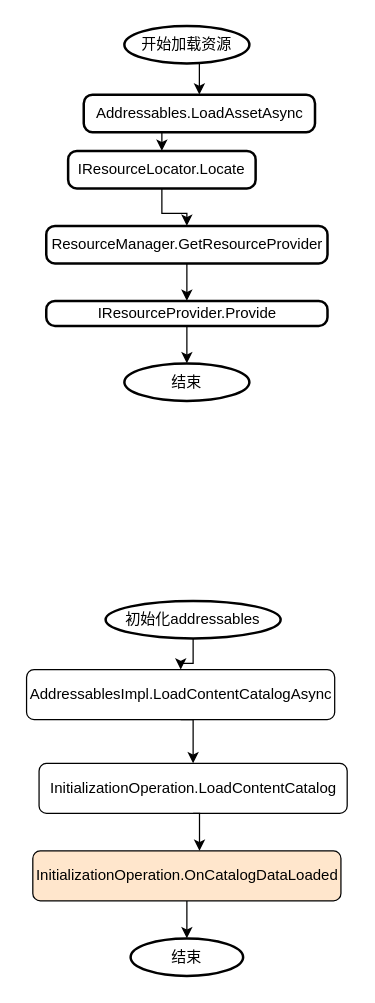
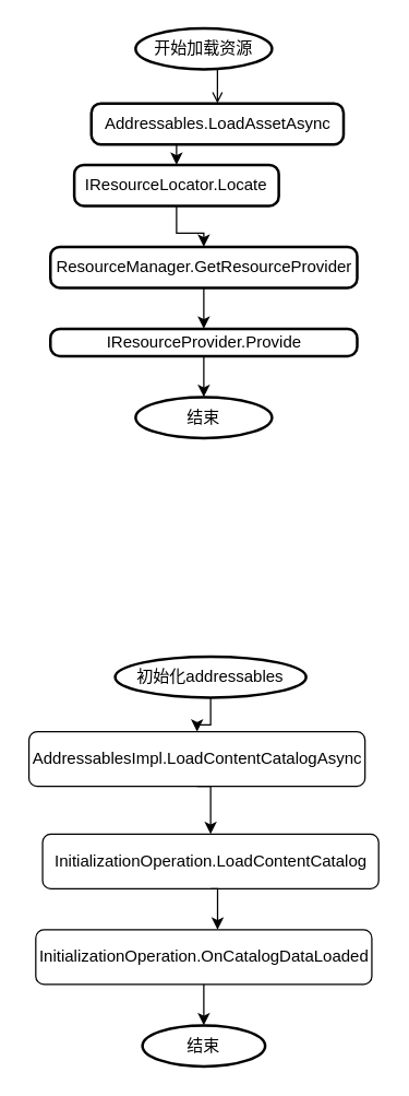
  <mxCell id="0" />
  <mxCell id="1" parent="0" />
- <mxCell id="2" style="edgeStyle=orthogonalEdgeStyle;rounded=0;orthogonalLoop=1;jettySize=auto;html=1;exitX=0.5;exitY=1;exitDx=0;exitDy=0;exitPerimeter=0;entryX=0.5;entryY=0;entryDx=0;entryDy=0;" parent="1" source="3" target="10" edge="1"><mxGeometry relative="1" as="geometry"><mxPoint x="149" y="120" as="targetPoint" /></mxGeometry></mxCell>
+ <mxCell id="2" style="edgeStyle=orthogonalEdgeStyle;rounded=0;orthogonalLoop=1;jettySize=auto;html=1;exitX=0.5;exitY=1;exitDx=0;exitDy=0;exitPerimeter=0;entryX=0.5;entryY=0;entryDx=0;entryDy=0;endArrow=open;" parent="1" source="3" target="10" edge="1"><mxGeometry relative="1" as="geometry"><mxPoint x="149" y="120" as="targetPoint" /></mxGeometry></mxCell>
  <mxCell id="3" value="开始加载资源" style="strokeWidth=2;html=1;shape=mxgraph.flowchart.start_1;whiteSpace=wrap;" parent="1" vertex="1"><mxGeometry x="99" y="20" width="100" height="30" as="geometry" /></mxCell>
  <mxCell id="4" style="edgeStyle=orthogonalEdgeStyle;rounded=0;orthogonalLoop=1;jettySize=auto;html=1;exitX=0.5;exitY=1;exitDx=0;exitDy=0;" parent="1" source="5" target="7" edge="1"><mxGeometry relative="1" as="geometry" /></mxCell>
  <mxCell id="5" value="IResourceLocator.Locate" style="rounded=1;whiteSpace=wrap;html=1;absoluteArcSize=1;arcSize=14;strokeWidth=2;" parent="1" vertex="1"><mxGeometry x="54" y="120" width="150" height="30" as="geometry" /></mxCell>
  <mxCell id="6" style="edgeStyle=orthogonalEdgeStyle;rounded=0;orthogonalLoop=1;jettySize=auto;html=1;exitX=0.5;exitY=1;exitDx=0;exitDy=0;" parent="1" source="7" target="8" edge="1"><mxGeometry relative="1" as="geometry" /></mxCell>
  <mxCell id="7" value="ResourceManager.GetResourceProvider" style="rounded=1;whiteSpace=wrap;html=1;absoluteArcSize=1;arcSize=14;strokeWidth=2;" parent="1" vertex="1"><mxGeometry x="36.5" y="180" width="225" height="30" as="geometry" /></mxCell>
  <mxCell id="8" value="IResourceProvider.Provide" style="rounded=1;whiteSpace=wrap;html=1;absoluteArcSize=1;arcSize=14;strokeWidth=2;" parent="1" vertex="1"><mxGeometry x="36.5" y="240" width="225" height="20" as="geometry" /></mxCell>
  <mxCell id="9" style="edgeStyle=orthogonalEdgeStyle;rounded=0;orthogonalLoop=1;jettySize=auto;html=1;exitX=0.5;exitY=1;exitDx=0;exitDy=0;entryX=0.5;entryY=0;entryDx=0;entryDy=0;" parent="1" source="10" target="5" edge="1"><mxGeometry relative="1" as="geometry" /></mxCell>
  <mxCell id="10" value="Addressables.LoadAssetAsync" style="rounded=1;whiteSpace=wrap;html=1;absoluteArcSize=1;arcSize=14;strokeWidth=2;" parent="1" vertex="1"><mxGeometry x="66.5" y="75" width="185" height="30" as="geometry" /></mxCell>
  <mxCell id="11" value="结束" style="strokeWidth=2;html=1;shape=mxgraph.flowchart.start_1;whiteSpace=wrap;" parent="1" vertex="1"><mxGeometry x="99" y="290" width="100" height="30" as="geometry" /></mxCell>
  <mxCell id="12" style="edgeStyle=orthogonalEdgeStyle;rounded=0;orthogonalLoop=1;jettySize=auto;html=1;exitX=0.5;exitY=1;exitDx=0;exitDy=0;entryX=0.5;entryY=0;entryDx=0;entryDy=0;entryPerimeter=0;" parent="1" source="8" target="11" edge="1"><mxGeometry relative="1" as="geometry" /></mxCell>
  <mxCell id="13" style="edgeStyle=orthogonalEdgeStyle;rounded=0;orthogonalLoop=1;jettySize=auto;html=1;exitX=0.5;exitY=1;exitDx=0;exitDy=0;exitPerimeter=0;" edge="1" parent="1" source="14" target="16"><mxGeometry relative="1" as="geometry" /></mxCell>
  <mxCell id="14" value="初始化addressables" style="strokeWidth=2;html=1;shape=mxgraph.flowchart.start_1;whiteSpace=wrap;" vertex="1" parent="1"><mxGeometry x="84" y="480" width="140" height="30" as="geometry" /></mxCell>
  <mxCell id="15" style="edgeStyle=orthogonalEdgeStyle;rounded=0;orthogonalLoop=1;jettySize=auto;html=1;exitX=0.5;exitY=1;exitDx=0;exitDy=0;entryX=0.5;entryY=0;entryDx=0;entryDy=0;" edge="1" parent="1" source="16" target="17"><mxGeometry relative="1" as="geometry" /></mxCell>
  <mxCell id="16" value="AddressablesImpl.LoadContentCatalogAsync" style="rounded=1;whiteSpace=wrap;html=1;" vertex="1" parent="1"><mxGeometry x="20.75" y="535" width="246.5" height="40" as="geometry" /></mxCell>
  <mxCell id="17" value="InitializationOperation.LoadContentCatalog" style="rounded=1;whiteSpace=wrap;html=1;" vertex="1" parent="1"><mxGeometry x="30.75" y="610" width="246.5" height="40" as="geometry" /></mxCell>
- <mxCell id="18" value="InitializationOperation.OnCatalogDataLoaded" style="rounded=1;whiteSpace=wrap;html=1;fillColor=#ffe6cc;" vertex="1" parent="1"><mxGeometry x="25.75" y="680" width="246.5" height="40" as="geometry" /></mxCell>
+ <mxCell id="18" value="InitializationOperation.OnCatalogDataLoaded" style="rounded=1;whiteSpace=wrap;html=1;" vertex="1" parent="1"><mxGeometry x="25.75" y="680" width="246.5" height="40" as="geometry" /></mxCell>
  <mxCell id="19" value="结束" style="strokeWidth=2;html=1;shape=mxgraph.flowchart.start_1;whiteSpace=wrap;" vertex="1" parent="1"><mxGeometry x="104" y="750" width="90" height="30" as="geometry" /></mxCell>
  <mxCell id="20" style="edgeStyle=orthogonalEdgeStyle;rounded=0;orthogonalLoop=1;jettySize=auto;html=1;exitX=0.5;exitY=1;exitDx=0;exitDy=0;entryX=0.541;entryY=0;entryDx=0;entryDy=0;entryPerimeter=0;" edge="1" parent="1" source="17" target="18"><mxGeometry relative="1" as="geometry" /></mxCell>
  <mxCell id="21" style="edgeStyle=orthogonalEdgeStyle;rounded=0;orthogonalLoop=1;jettySize=auto;html=1;exitX=0.5;exitY=1;exitDx=0;exitDy=0;entryX=0.5;entryY=0;entryDx=0;entryDy=0;entryPerimeter=0;" edge="1" parent="1" source="18" target="19"><mxGeometry relative="1" as="geometry" /></mxCell>
